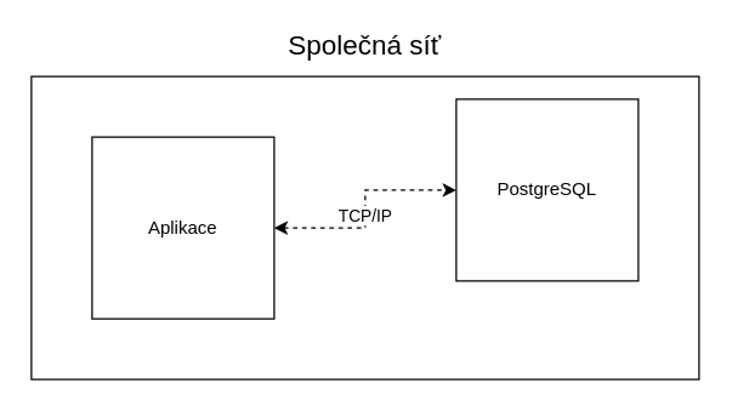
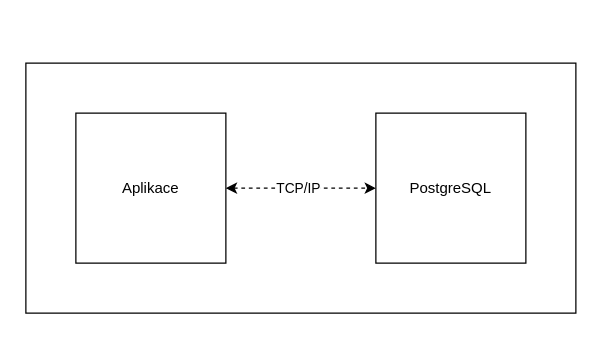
  <mxCell id="0" />
  <mxCell id="1" parent="0" />
  <mxCell id="2" value="" style="rounded=0;whiteSpace=wrap;html=1;" vertex="1" parent="1"><mxGeometry x="20" y="50" width="440" height="200" as="geometry" /></mxCell>
  <mxCell id="3" style="edgeStyle=orthogonalEdgeStyle;rounded=0;orthogonalLoop=1;jettySize=auto;html=1;exitX=1;exitY=0.5;exitDx=0;exitDy=0;entryX=0;entryY=0.5;entryDx=0;entryDy=0;startArrow=classic;startFill=1;dashed=1;" edge="1" parent="1" source="5" target="6"><mxGeometry relative="1" as="geometry" /></mxCell>
  <mxCell id="4" value="TCP/IP" style="edgeLabel;html=1;align=center;verticalAlign=middle;resizable=0;points=[];" vertex="1" connectable="0" parent="3"><mxGeometry x="-0.05" y="1" relative="1" as="geometry"><mxPoint as="offset" /></mxGeometry></mxCell>
  <mxCell id="5" value="Aplikace" style="rounded=0;whiteSpace=wrap;html=1;" vertex="1" parent="1"><mxGeometry x="60" y="90" width="120" height="120" as="geometry" /></mxCell>
- <mxCell id="6" value="PostgreSQL" style="rounded=0;whiteSpace=wrap;html=1;" vertex="1" parent="1"><mxGeometry x="300" y="65" width="120" height="120" as="geometry" /></mxCell>
- <mxCell id="7" value="&lt;font size=&quot;4&quot;&gt;Společná síť&lt;/font&gt;" style="text;html=1;strokeColor=none;fillColor=none;align=center;verticalAlign=middle;whiteSpace=wrap;rounded=0;" vertex="1" parent="1"><mxGeometry x="150" y="20" width="180" height="20" as="geometry" /></mxCell>
+ <mxCell id="6" value="PostgreSQL" style="rounded=0;whiteSpace=wrap;html=1;" vertex="1" parent="1"><mxGeometry x="300" y="90" width="120" height="120" as="geometry" /></mxCell>
